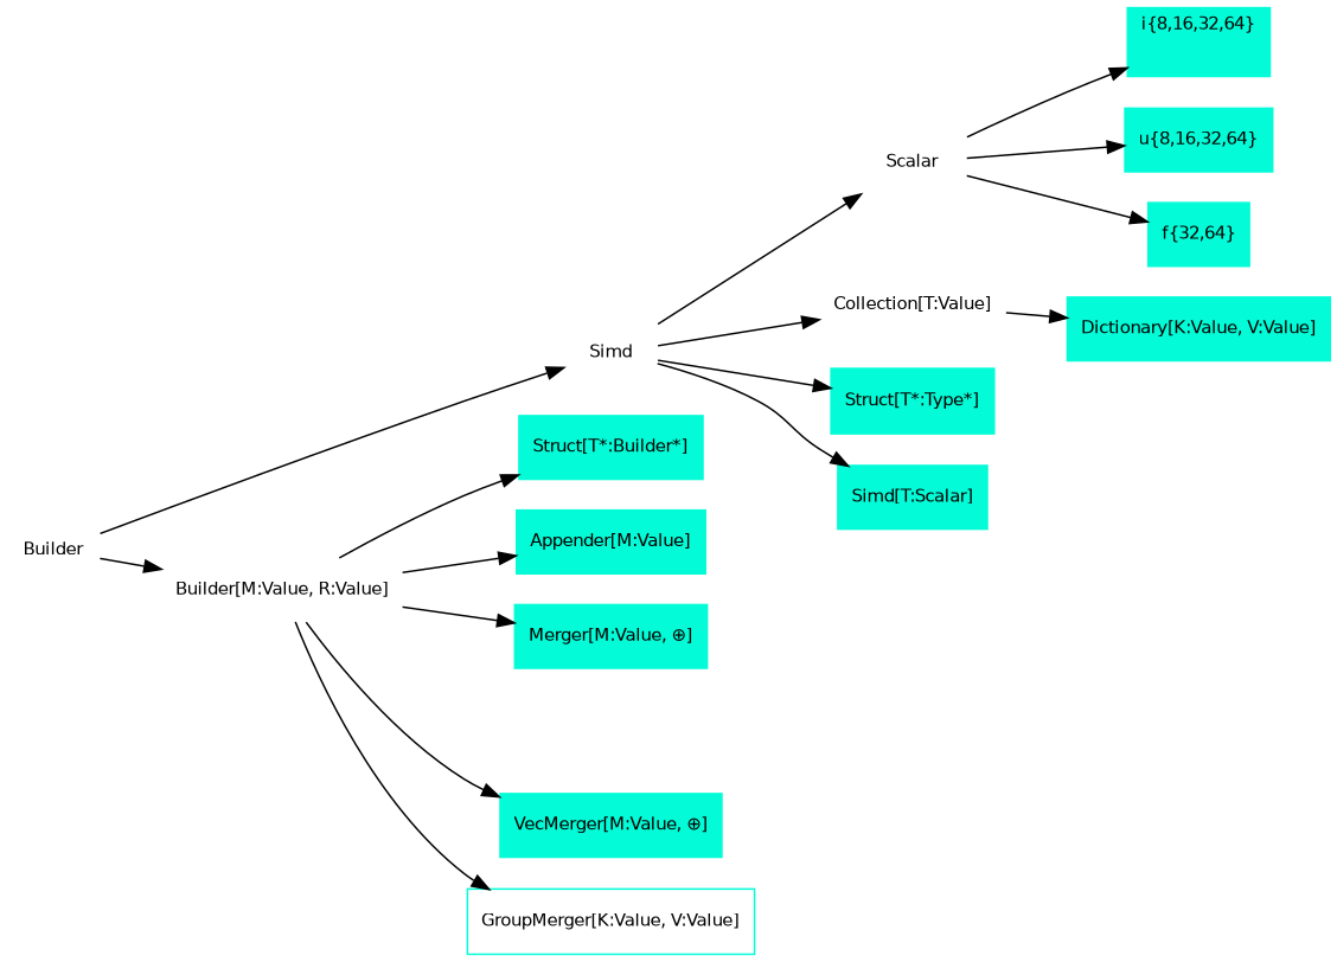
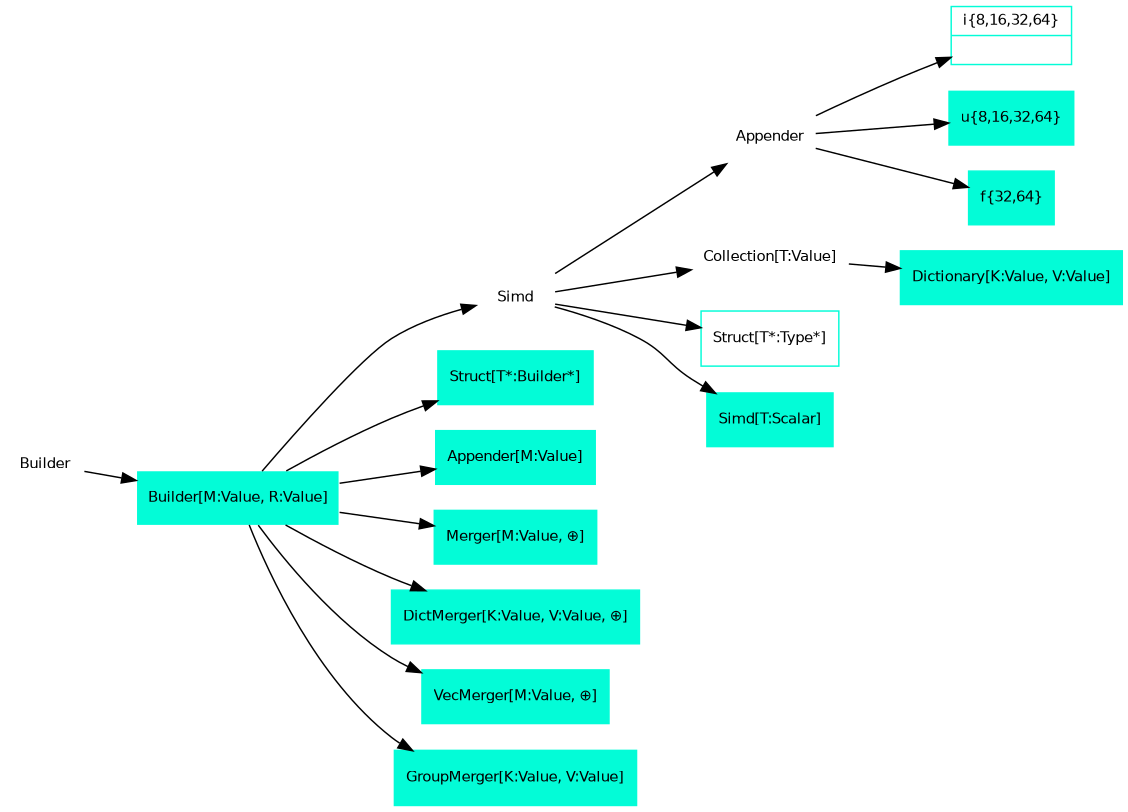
  digraph {
    fontname="DejaVu Sans"
    fontsize=10
    rankdir=LR
    node [color="#03fcd7" fontname="DejaVu Sans" fontsize=10 shape=record style=filled weight=100]
    edge [fontname="DejaVu Sans"]
-   n1 [color=white label=Scalar]
-   n2 [label="i\{8,16,32,64\}|"]
+   n1 [color=white label=Appender]
+   n2 [label="i\{8,16,32,64\}|" fillcolor=white]
    n3 [label="u\{8,16,32,64\}"]
    n4 [label="f\{32,64\}"]
    n5 [color=white label="Collection[T:Value]"]
    n6 [label="Dictionary[K:Value, V:Value]"]
    n7 [color=white label=Simd]
-   n8 [label="Struct[T*:Type*]"]
+   n8 [label="Struct[T*:Type*]" fillcolor=white]
    n9 [label="Simd[T:Scalar]"]
-   n10 [color=white label="Builder[M:Value, R:Value]"]
+   n10 [color=white label="Builder[M:Value, R:Value]" fillcolor="#03fcd7"]
    n11 [label="Struct[T*:Builder*]"]
    n12 [label="Appender[M:Value]"]
    n13 [label="Merger[M:Value, ⊕]"]
+   n14 [label="DictMerger[K:Value, V:Value, ⊕]"]
    n15 [label="VecMerger[M:Value, ⊕]"]
-   n16 [label="GroupMerger[K:Value, V:Value]" fillcolor=white]
+   n16 [label="GroupMerger[K:Value, V:Value]"]
    n17 [color=white label=Builder]
    subgraph sub_1 {
      n17
      subgraph sub_2 {
        n7
        n8
        n9
        subgraph sub_3 {
          n1
          n2
          n3
          n4
        }
        subgraph sub_4 {
          n5
          n6
        }
      }
      subgraph sub_5 {
        n10
        n11
        n12
        n13
+       n14
        n15
        n16
      }
    }
    n1 -> n2
    n1 -> n3
    n1 -> n4
    n5 -> n6
    n7 -> n1
    n7 -> n5
    n7 -> n8
    n7 -> n9
    n10 -> n11
    n10 -> n12
    n10 -> n13
+   n10 -> n14
    n10 -> n15
    n10 -> n16
-   n17 -> n7
+   n10 -> n7
    n17 -> n10
  }
